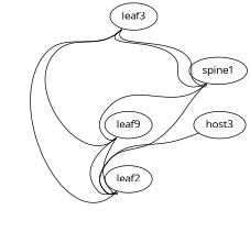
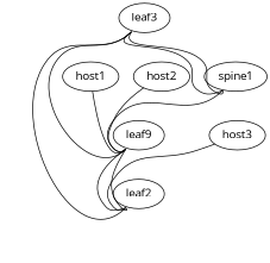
  graph {
    fontname="Open Sans"
    node [fontname="Open Sans" function=host version="3.7.12"]
    edge [fontname="Open Sans" headport=swp1 tailport=eth2]
    n1 [function=leaf label=leaf9]
    leaf2 [function=leaf]
    n3 [function=spine label=leaf3]
    n4 [function=spine label=spine1]
+   host1 [version=""]
+   host2 [version=""]
    host3 [version=""]
    n1 -- leaf2 [headport=swp5 tailport=swp5]
    n1 -- leaf2 [headport=swp6 tailport=swp6]
    n3 -- n1 [tailport=swp1]
    n3 -- leaf2 [headport=swp2 tailport=swp2]
    n3 -- n4 [headport=swp3 tailport=swp3]
    n3 -- n4 [headport=swp4 tailport=swp4]
    n4 -- n1 [headport=swp2 tailport=swp2]
-   n4 -- leaf2 [tailport=swp1]
+   host1 -- n1 [headport=swp8]
+   host2 -- n1 [headport=swp9]
    host3 -- leaf2 [headport=swp8]
  }
